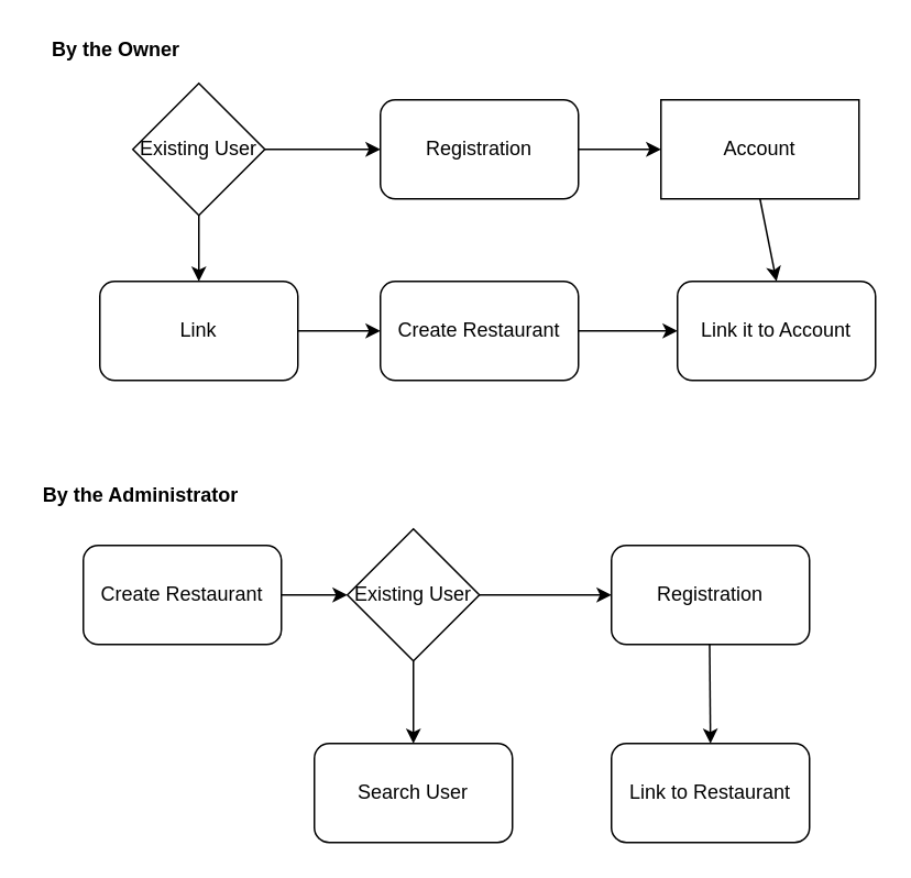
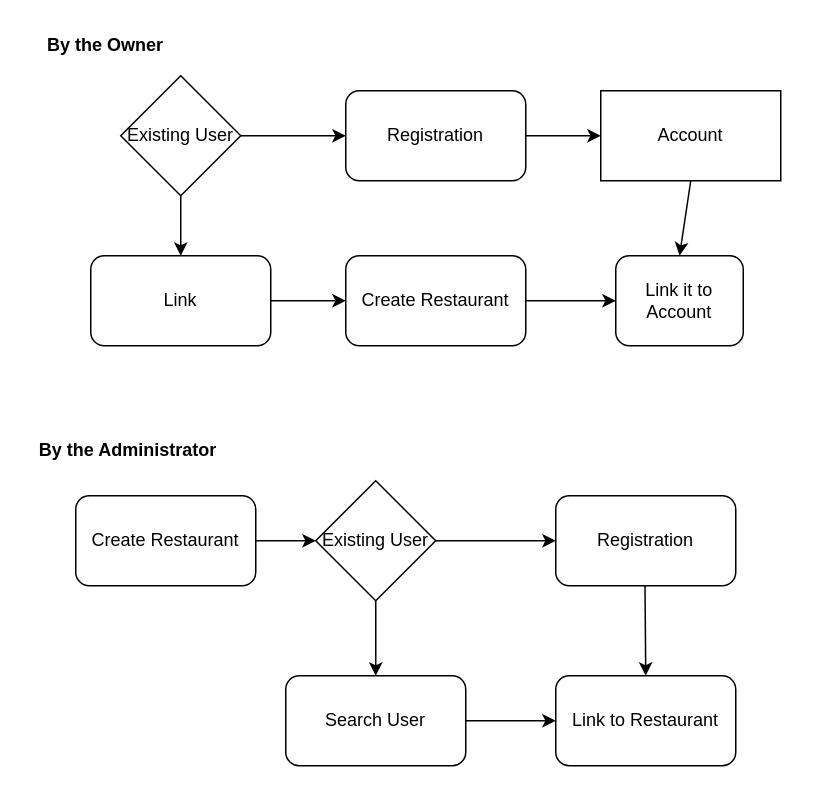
  <mxCell id="0" />
  <mxCell id="1" parent="0" />
  <mxCell id="2" value="Existing User" style="rhombus;whiteSpace=wrap;html=1;" vertex="1" parent="1"><mxGeometry x="80" y="50" width="80" height="80" as="geometry" /></mxCell>
  <mxCell id="3" value="Link" style="rounded=1;whiteSpace=wrap;html=1;" vertex="1" parent="1"><mxGeometry x="60" y="170" width="120" height="60" as="geometry" /></mxCell>
  <mxCell id="4" value="" style="edgeStyle=orthogonalEdgeStyle;rounded=0;orthogonalLoop=1;jettySize=auto;html=1;entryX=0;entryY=0.5;entryDx=0;entryDy=0;exitX=1;exitY=0.5;exitDx=0;exitDy=0;" edge="1" parent="1" source="2" target="5"><mxGeometry relative="1" as="geometry"><mxPoint x="180" y="120" as="sourcePoint" /></mxGeometry></mxCell>
  <mxCell id="5" value="Registration" style="rounded=1;whiteSpace=wrap;html=1;" vertex="1" parent="1"><mxGeometry x="230" y="60" width="120" height="60" as="geometry" /></mxCell>
  <mxCell id="6" value="Account" style="rounded=0;whiteSpace=wrap;html=1;" vertex="1" parent="1"><mxGeometry x="400" y="60" width="120" height="60" as="geometry" /></mxCell>
  <mxCell id="7" value="" style="endArrow=classic;html=1;entryX=0;entryY=0.5;entryDx=0;entryDy=0;exitX=1;exitY=0.5;exitDx=0;exitDy=0;" edge="1" parent="1" source="5" target="6"><mxGeometry width="50" height="50" relative="1" as="geometry"><mxPoint x="330" y="90" as="sourcePoint" /><mxPoint x="380" y="89.5" as="targetPoint" /></mxGeometry></mxCell>
  <mxCell id="8" value="" style="endArrow=classic;html=1;exitX=0.5;exitY=1;exitDx=0;exitDy=0;entryX=0.5;entryY=0;entryDx=0;entryDy=0;" edge="1" parent="1" source="2" target="3"><mxGeometry width="50" height="50" relative="1" as="geometry"><mxPoint x="170" y="100" as="sourcePoint" /><mxPoint x="220" y="100" as="targetPoint" /></mxGeometry></mxCell>
  <mxCell id="9" value="Create Restaurant" style="rounded=1;whiteSpace=wrap;html=1;" vertex="1" parent="1"><mxGeometry x="230" y="170" width="120" height="60" as="geometry" /></mxCell>
- <mxCell id="10" value="Link it to Account" style="rounded=1;whiteSpace=wrap;html=1;" vertex="1" parent="1"><mxGeometry x="410" y="170" width="120" height="60" as="geometry" /></mxCell>
+ <mxCell id="10" value="Link it to Account" style="rounded=1;whiteSpace=wrap;html=1;" vertex="1" parent="1"><mxGeometry x="410" y="170" width="85" height="60" as="geometry" /></mxCell>
  <mxCell id="11" value="By the Owner" style="text;html=1;strokeColor=none;fillColor=none;align=center;verticalAlign=middle;whiteSpace=wrap;rounded=0;fontStyle=1" vertex="1" parent="1"><mxGeometry x="30" y="20" width="80" height="20" as="geometry" /></mxCell>
  <mxCell id="12" value="By the Administrator" style="text;html=1;strokeColor=none;fillColor=none;align=center;verticalAlign=middle;whiteSpace=wrap;rounded=0;fontStyle=1" vertex="1" parent="1"><mxGeometry x="20" y="290" width="130" height="20" as="geometry" /></mxCell>
  <mxCell id="13" value="Create Restaurant" style="rounded=1;whiteSpace=wrap;html=1;" vertex="1" parent="1"><mxGeometry x="50" y="330" width="120" height="60" as="geometry" /></mxCell>
  <mxCell id="14" value="Existing User" style="rhombus;whiteSpace=wrap;html=1;" vertex="1" parent="1"><mxGeometry x="210" y="320" width="80" height="80" as="geometry" /></mxCell>
  <mxCell id="15" value="Registration" style="rounded=1;whiteSpace=wrap;html=1;" vertex="1" parent="1"><mxGeometry x="370" y="330" width="120" height="60" as="geometry" /></mxCell>
  <mxCell id="16" value="Search User" style="rounded=1;whiteSpace=wrap;html=1;" vertex="1" parent="1"><mxGeometry x="190" y="450" width="120" height="60" as="geometry" /></mxCell>
  <mxCell id="17" value="Link to Restaurant" style="rounded=1;whiteSpace=wrap;html=1;" vertex="1" parent="1"><mxGeometry x="370" y="450" width="120" height="60" as="geometry" /></mxCell>
  <mxCell id="18" value="" style="endArrow=classic;html=1;exitX=1;exitY=0.5;exitDx=0;exitDy=0;entryX=0;entryY=0.5;entryDx=0;entryDy=0;" edge="1" parent="1" source="3" target="9"><mxGeometry width="50" height="50" relative="1" as="geometry"><mxPoint x="180" y="200" as="sourcePoint" /><mxPoint x="230" y="150" as="targetPoint" /></mxGeometry></mxCell>
  <mxCell id="19" value="" style="endArrow=classic;html=1;exitX=1;exitY=0.5;exitDx=0;exitDy=0;entryX=0;entryY=0.5;entryDx=0;entryDy=0;" edge="1" parent="1" source="9" target="10"><mxGeometry width="50" height="50" relative="1" as="geometry"><mxPoint x="350" y="199.5" as="sourcePoint" /><mxPoint x="400" y="199.5" as="targetPoint" /></mxGeometry></mxCell>
  <mxCell id="20" value="" style="endArrow=classic;html=1;entryX=0.5;entryY=0;entryDx=0;entryDy=0;exitX=0.5;exitY=1;exitDx=0;exitDy=0;" edge="1" parent="1" source="6" target="10"><mxGeometry width="50" height="50" relative="1" as="geometry"><mxPoint x="360" y="100" as="sourcePoint" /><mxPoint x="420" y="100" as="targetPoint" /></mxGeometry></mxCell>
  <mxCell id="21" value="" style="endArrow=classic;html=1;entryX=0;entryY=0.5;entryDx=0;entryDy=0;exitX=1;exitY=0.5;exitDx=0;exitDy=0;" edge="1" parent="1" source="13" target="14"><mxGeometry width="50" height="50" relative="1" as="geometry"><mxPoint x="170" y="350" as="sourcePoint" /><mxPoint x="220" y="310" as="targetPoint" /></mxGeometry></mxCell>
  <mxCell id="22" value="" style="endArrow=classic;html=1;entryX=0;entryY=0.5;entryDx=0;entryDy=0;exitX=1;exitY=0.5;exitDx=0;exitDy=0;" edge="1" parent="1" source="14" target="15"><mxGeometry width="50" height="50" relative="1" as="geometry"><mxPoint x="290" y="359.5" as="sourcePoint" /><mxPoint x="330" y="359.5" as="targetPoint" /></mxGeometry></mxCell>
+ <mxCell id="23" value="" style="endArrow=classic;html=1;entryX=0;entryY=0.5;entryDx=0;entryDy=0;exitX=1;exitY=0.5;exitDx=0;exitDy=0;" edge="1" parent="1" source="16" target="17"><mxGeometry width="50" height="50" relative="1" as="geometry"><mxPoint x="310" y="480" as="sourcePoint" /><mxPoint x="380" y="479.5" as="targetPoint" /></mxGeometry></mxCell>
  <mxCell id="24" value="" style="endArrow=classic;html=1;entryX=0.5;entryY=0;entryDx=0;entryDy=0;exitX=0.5;exitY=1;exitDx=0;exitDy=0;" edge="1" parent="1" source="14" target="16"><mxGeometry width="50" height="50" relative="1" as="geometry"><mxPoint x="250" y="420" as="sourcePoint" /><mxPoint x="330" y="420" as="targetPoint" /></mxGeometry></mxCell>
  <mxCell id="25" value="" style="endArrow=classic;html=1;entryX=0.5;entryY=0;entryDx=0;entryDy=0;exitX=0.5;exitY=1;exitDx=0;exitDy=0;" edge="1" parent="1" target="17"><mxGeometry width="50" height="50" relative="1" as="geometry"><mxPoint x="429.5" y="390" as="sourcePoint" /><mxPoint x="429.5" y="440" as="targetPoint" /></mxGeometry></mxCell>
